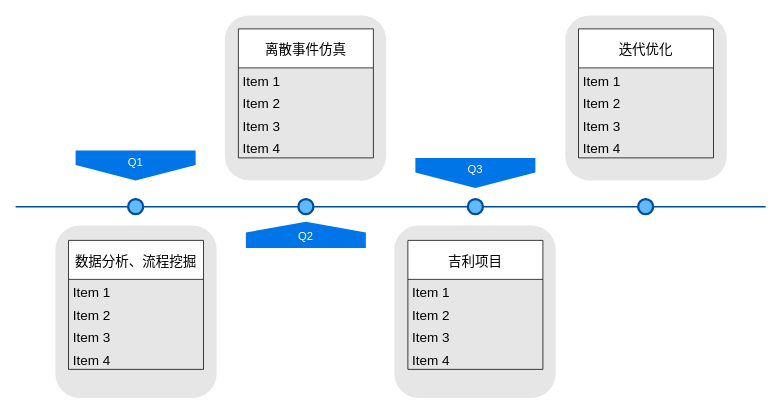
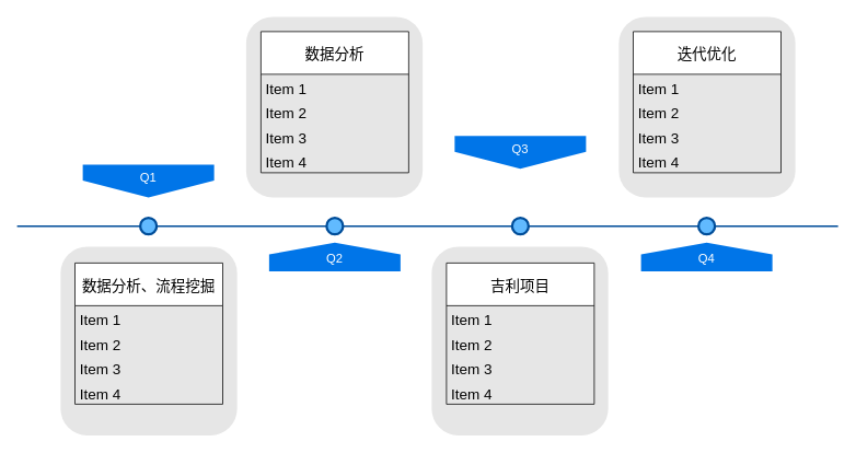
  <mxCell id="0" />
  <mxCell id="1" parent="0" />
  <mxCell id="2" value="" style="line;strokeWidth=2;html=1;fillColor=none;fontSize=28;fontColor=#004D99;strokeColor=#004D99;" parent="1" vertex="1"><mxGeometry x="20" y="270" width="1000" height="10" as="geometry" /></mxCell>
  <mxCell id="3" value="Q1" style="shape=offPageConnector;whiteSpace=wrap;html=1;fillColor=#0075E8;fontSize=15;fontColor=#FFFFFF;size=0.509;verticalAlign=top;strokeColor=none;" parent="1" vertex="1"><mxGeometry x="100" y="200" width="160" height="40" as="geometry" /></mxCell>
- <mxCell id="4" value="&lt;span&gt;Q3&lt;/span&gt;" style="shape=offPageConnector;whiteSpace=wrap;html=1;fillColor=#0075E8;fontSize=15;fontColor=#FFFFFF;size=0.509;verticalAlign=top;strokeColor=none;" parent="1" vertex="1"><mxGeometry x="553" y="210" width="160" height="40" as="geometry" /></mxCell>
+ <mxCell id="4" value="&lt;span&gt;Q3&lt;/span&gt;" style="shape=offPageConnector;whiteSpace=wrap;html=1;fillColor=#0075E8;fontSize=15;fontColor=#FFFFFF;size=0.509;verticalAlign=top;strokeColor=none;" parent="1" vertex="1"><mxGeometry x="553" y="165" width="160" height="40" as="geometry" /></mxCell>
  <mxCell id="5" value="&lt;span&gt;Q2&lt;/span&gt;" style="shape=offPageConnector;whiteSpace=wrap;html=1;fillColor=#0075E8;fontSize=15;fontColor=#FFFFFF;size=0.418;flipV=1;verticalAlign=bottom;strokeColor=none;spacingBottom=4;" parent="1" vertex="1"><mxGeometry x="327" y="295" width="160" height="35" as="geometry" /></mxCell>
+ <mxCell id="6" value="&lt;span&gt;Q4&lt;/span&gt;" style="shape=offPageConnector;whiteSpace=wrap;html=1;fillColor=#0075E8;fontSize=15;fontColor=#FFFFFF;size=0.418;flipV=1;verticalAlign=bottom;strokeColor=none;spacingBottom=4;" parent="1" vertex="1"><mxGeometry x="780" y="295" width="160" height="35" as="geometry" /></mxCell>
  <mxCell id="7" value="" style="ellipse;whiteSpace=wrap;html=1;fillColor=#61BAFF;fontSize=28;fontColor=#004D99;strokeWidth=3;strokeColor=#004D99;" parent="1" vertex="1"><mxGeometry x="170" y="265" width="20" height="20" as="geometry" /></mxCell>
  <mxCell id="8" value="" style="ellipse;whiteSpace=wrap;html=1;fillColor=#61BAFF;fontSize=28;fontColor=#004D99;strokeWidth=3;strokeColor=#004D99;" parent="1" vertex="1"><mxGeometry x="397" y="265" width="20" height="20" as="geometry" /></mxCell>
  <mxCell id="9" value="" style="ellipse;whiteSpace=wrap;html=1;fillColor=#61BAFF;fontSize=28;fontColor=#004D99;strokeWidth=3;strokeColor=#004D99;" parent="1" vertex="1"><mxGeometry x="623" y="265" width="20" height="20" as="geometry" /></mxCell>
  <mxCell id="10" value="" style="ellipse;whiteSpace=wrap;html=1;fillColor=#61BAFF;fontSize=28;fontColor=#004D99;strokeWidth=3;strokeColor=#004D99;" parent="1" vertex="1"><mxGeometry x="850" y="265" width="20" height="20" as="geometry" /></mxCell>
  <mxCell id="11" value="&lt;h1&gt;&lt;br&gt;&lt;/h1&gt;" style="text;html=1;spacing=5;spacingTop=-20;whiteSpace=wrap;overflow=hidden;strokeColor=none;strokeWidth=3;fillColor=#E6E6E6;fontSize=13;fontColor=#000000;align=center;rounded=1;" parent="1" vertex="1"><mxGeometry x="73" y="300" width="215" height="230" as="geometry" /></mxCell>
  <mxCell id="12" value="&lt;h1&gt;&lt;br&gt;&lt;/h1&gt;" style="text;html=1;spacing=5;spacingTop=-20;whiteSpace=wrap;overflow=hidden;strokeColor=none;strokeWidth=3;fillColor=#E6E6E6;fontSize=13;fontColor=#000000;align=center;rounded=1;" parent="1" vertex="1"><mxGeometry x="299" y="20" width="215" height="220" as="geometry" /></mxCell>
  <mxCell id="13" value="&lt;h1&gt;&lt;br&gt;&lt;/h1&gt;" style="text;html=1;spacing=5;spacingTop=-20;whiteSpace=wrap;overflow=hidden;strokeColor=none;strokeWidth=3;fillColor=#E6E6E6;fontSize=13;fontColor=#000000;align=center;rounded=1;" parent="1" vertex="1"><mxGeometry x="525" y="300" width="215" height="230" as="geometry" /></mxCell>
  <mxCell id="14" value="&lt;h1&gt;&lt;br&gt;&lt;/h1&gt;" style="text;html=1;spacing=5;spacingTop=-20;whiteSpace=wrap;overflow=hidden;strokeColor=none;strokeWidth=3;fillColor=#E6E6E6;fontSize=13;fontColor=#000000;align=center;rounded=1;" parent="1" vertex="1"><mxGeometry x="753" y="20" width="215" height="220" as="geometry" /></mxCell>
  <mxCell id="15" value="数据分析、流程挖掘" style="swimlane;fontStyle=0;childLayout=stackLayout;horizontal=1;startSize=52;horizontalStack=0;resizeParent=1;resizeParentMax=0;resizeLast=0;collapsible=1;marginBottom=0;spacing=10;fontSize=18;" vertex="1" parent="1"><mxGeometry x="90.5" y="320" width="180" height="172" as="geometry" /></mxCell>
  <mxCell id="16" value="Item 1" style="text;strokeColor=none;fillColor=none;align=left;verticalAlign=top;spacingLeft=4;spacingRight=4;overflow=hidden;rotatable=0;points=[[0,0.5],[1,0.5]];portConstraint=eastwest;fontSize=18;" vertex="1" parent="15"><mxGeometry y="52" width="180" height="30" as="geometry" /></mxCell>
  <mxCell id="17" value="Item 2" style="text;strokeColor=none;fillColor=none;align=left;verticalAlign=top;spacingLeft=4;spacingRight=4;overflow=hidden;rotatable=0;points=[[0,0.5],[1,0.5]];portConstraint=eastwest;fontSize=18;" vertex="1" parent="15"><mxGeometry y="82" width="180" height="30" as="geometry" /></mxCell>
  <mxCell id="18" value="Item 3" style="text;strokeColor=none;fillColor=none;align=left;verticalAlign=top;spacingLeft=4;spacingRight=4;overflow=hidden;rotatable=0;points=[[0,0.5],[1,0.5]];portConstraint=eastwest;fontSize=18;" vertex="1" parent="15"><mxGeometry y="112" width="180" height="30" as="geometry" /></mxCell>
  <mxCell id="19" value="Item 4" style="text;strokeColor=none;fillColor=none;align=left;verticalAlign=top;spacingLeft=4;spacingRight=4;overflow=hidden;rotatable=0;points=[[0,0.5],[1,0.5]];portConstraint=eastwest;fontSize=18;" vertex="1" parent="15"><mxGeometry y="142" width="180" height="30" as="geometry" /></mxCell>
- <mxCell id="20" value="离散事件仿真" style="swimlane;fontStyle=0;childLayout=stackLayout;horizontal=1;startSize=52;horizontalStack=0;resizeParent=1;resizeParentMax=0;resizeLast=0;collapsible=1;marginBottom=0;spacing=10;fontSize=18;" vertex="1" parent="1"><mxGeometry x="317" y="38" width="180" height="172" as="geometry" /></mxCell>
+ <mxCell id="20" value="数据分析" style="swimlane;fontStyle=0;childLayout=stackLayout;horizontal=1;startSize=52;horizontalStack=0;resizeParent=1;resizeParentMax=0;resizeLast=0;collapsible=1;marginBottom=0;spacing=10;fontSize=18;" vertex="1" parent="1"><mxGeometry x="317" y="38" width="180" height="172" as="geometry" /></mxCell>
  <mxCell id="21" value="Item 1" style="text;strokeColor=none;fillColor=none;align=left;verticalAlign=top;spacingLeft=4;spacingRight=4;overflow=hidden;rotatable=0;points=[[0,0.5],[1,0.5]];portConstraint=eastwest;fontSize=18;" vertex="1" parent="20"><mxGeometry y="52" width="180" height="30" as="geometry" /></mxCell>
  <mxCell id="22" value="Item 2" style="text;strokeColor=none;fillColor=none;align=left;verticalAlign=top;spacingLeft=4;spacingRight=4;overflow=hidden;rotatable=0;points=[[0,0.5],[1,0.5]];portConstraint=eastwest;fontSize=18;" vertex="1" parent="20"><mxGeometry y="82" width="180" height="30" as="geometry" /></mxCell>
  <mxCell id="23" value="Item 3" style="text;strokeColor=none;fillColor=none;align=left;verticalAlign=top;spacingLeft=4;spacingRight=4;overflow=hidden;rotatable=0;points=[[0,0.5],[1,0.5]];portConstraint=eastwest;fontSize=18;" vertex="1" parent="20"><mxGeometry y="112" width="180" height="30" as="geometry" /></mxCell>
  <mxCell id="24" value="Item 4" style="text;strokeColor=none;fillColor=none;align=left;verticalAlign=top;spacingLeft=4;spacingRight=4;overflow=hidden;rotatable=0;points=[[0,0.5],[1,0.5]];portConstraint=eastwest;fontSize=18;" vertex="1" parent="20"><mxGeometry y="142" width="180" height="30" as="geometry" /></mxCell>
  <mxCell id="25" value="吉利项目" style="swimlane;fontStyle=0;childLayout=stackLayout;horizontal=1;startSize=52;horizontalStack=0;resizeParent=1;resizeParentMax=0;resizeLast=0;collapsible=1;marginBottom=0;spacing=10;fontSize=18;" vertex="1" parent="1"><mxGeometry x="543" y="320" width="180" height="172" as="geometry" /></mxCell>
  <mxCell id="26" value="Item 1" style="text;strokeColor=none;fillColor=none;align=left;verticalAlign=top;spacingLeft=4;spacingRight=4;overflow=hidden;rotatable=0;points=[[0,0.5],[1,0.5]];portConstraint=eastwest;fontSize=18;" vertex="1" parent="25"><mxGeometry y="52" width="180" height="30" as="geometry" /></mxCell>
  <mxCell id="27" value="Item 2" style="text;strokeColor=none;fillColor=none;align=left;verticalAlign=top;spacingLeft=4;spacingRight=4;overflow=hidden;rotatable=0;points=[[0,0.5],[1,0.5]];portConstraint=eastwest;fontSize=18;" vertex="1" parent="25"><mxGeometry y="82" width="180" height="30" as="geometry" /></mxCell>
  <mxCell id="28" value="Item 3" style="text;strokeColor=none;fillColor=none;align=left;verticalAlign=top;spacingLeft=4;spacingRight=4;overflow=hidden;rotatable=0;points=[[0,0.5],[1,0.5]];portConstraint=eastwest;fontSize=18;" vertex="1" parent="25"><mxGeometry y="112" width="180" height="30" as="geometry" /></mxCell>
  <mxCell id="29" value="Item 4" style="text;strokeColor=none;fillColor=none;align=left;verticalAlign=top;spacingLeft=4;spacingRight=4;overflow=hidden;rotatable=0;points=[[0,0.5],[1,0.5]];portConstraint=eastwest;fontSize=18;" vertex="1" parent="25"><mxGeometry y="142" width="180" height="30" as="geometry" /></mxCell>
  <mxCell id="30" value="迭代优化" style="swimlane;fontStyle=0;childLayout=stackLayout;horizontal=1;startSize=52;horizontalStack=0;resizeParent=1;resizeParentMax=0;resizeLast=0;collapsible=1;marginBottom=0;spacing=10;fontSize=18;" vertex="1" parent="1"><mxGeometry x="770.5" y="38" width="180" height="172" as="geometry" /></mxCell>
  <mxCell id="31" value="Item 1" style="text;strokeColor=none;fillColor=none;align=left;verticalAlign=top;spacingLeft=4;spacingRight=4;overflow=hidden;rotatable=0;points=[[0,0.5],[1,0.5]];portConstraint=eastwest;fontSize=18;" vertex="1" parent="30"><mxGeometry y="52" width="180" height="30" as="geometry" /></mxCell>
  <mxCell id="32" value="Item 2" style="text;strokeColor=none;fillColor=none;align=left;verticalAlign=top;spacingLeft=4;spacingRight=4;overflow=hidden;rotatable=0;points=[[0,0.5],[1,0.5]];portConstraint=eastwest;fontSize=18;" vertex="1" parent="30"><mxGeometry y="82" width="180" height="30" as="geometry" /></mxCell>
  <mxCell id="33" value="Item 3" style="text;strokeColor=none;fillColor=none;align=left;verticalAlign=top;spacingLeft=4;spacingRight=4;overflow=hidden;rotatable=0;points=[[0,0.5],[1,0.5]];portConstraint=eastwest;fontSize=18;" vertex="1" parent="30"><mxGeometry y="112" width="180" height="30" as="geometry" /></mxCell>
  <mxCell id="34" value="Item 4" style="text;strokeColor=none;fillColor=none;align=left;verticalAlign=top;spacingLeft=4;spacingRight=4;overflow=hidden;rotatable=0;points=[[0,0.5],[1,0.5]];portConstraint=eastwest;fontSize=18;" vertex="1" parent="30"><mxGeometry y="142" width="180" height="30" as="geometry" /></mxCell>
